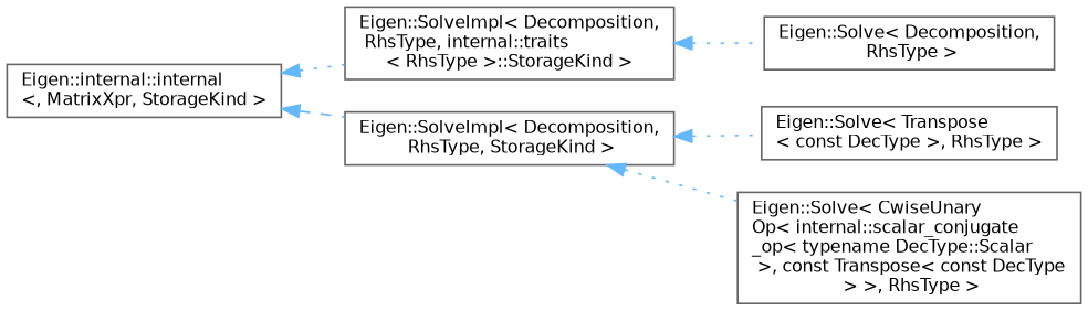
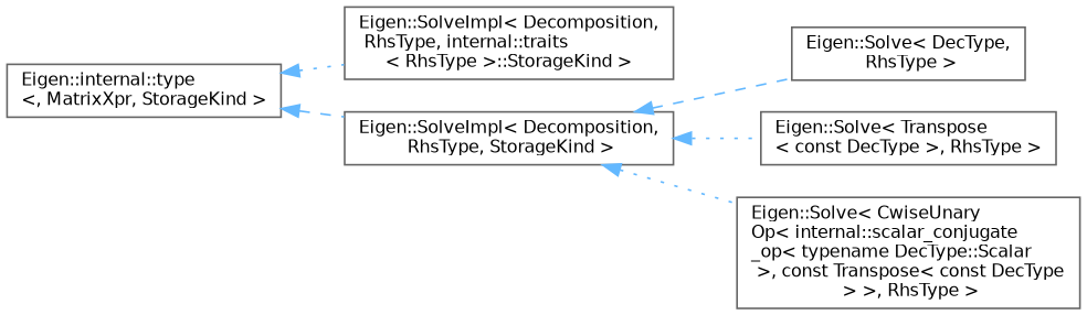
  digraph {
    rankdir=LR
    node [color=grey40 fillcolor=white fontname=Helvetica fontsize=10 shape=box style=filled]
    edge [color=steelblue1 dir=back fontname=Helvetica fontsize=10 labelfontname=Helvetica labelfontsize=10 style=dotted]
-   n1 [height=0.2 label="Eigen::internal::internal\l\<, MatrixXpr, StorageKind \>" width=0.4]
+   n1 [height=0.2 label="Eigen::internal::type\l\<, MatrixXpr, StorageKind \>" width=0.4]
    n2 [height=0.2 label="Eigen::SolveImpl\< Decomposition,\l RhsType, internal::traits\l\< RhsType \>::StorageKind \>" width=0.4]
    n3 [height=0.2 label="Eigen::SolveImpl\< Decomposition,\l RhsType, StorageKind \>" width=0.4]
-   n4 [height=0.2 label="Eigen::Solve\< Decomposition,\l RhsType \>" width=0.4]
+   n5 [height=0.2 label="Eigen::Solve\< DecType,\l RhsType \>" width=0.4]
    n6 [height=0.2 label="Eigen::Solve\< Transpose\l\< const DecType \>, RhsType \>" width=0.4]
    n7 [height=0.2 label="Eigen::Solve\< CwiseUnary\lOp\< internal::scalar_conjugate\l_op\< typename DecType::Scalar\l \>, const Transpose\< const DecType\l \> \>, RhsType \>" width=0.4]
    n1 -> n2
    n1 -> n3 [style=dashed]
-   n2 -> n4
+   n3 -> n5 [style=dashed]
    n3 -> n6
    n3 -> n7
  }
